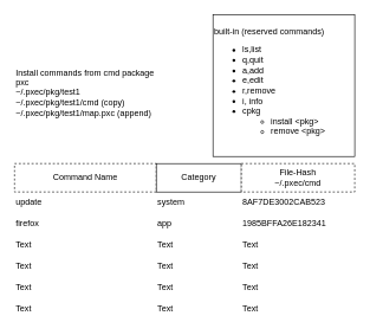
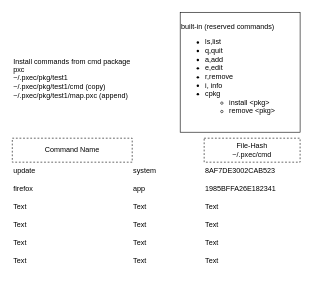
  <mxCell id="0" />
  <mxCell id="1" parent="0" />
  <mxCell id="2" value="Command Name" style="rounded=0;whiteSpace=wrap;html=1;dashed=1;" vertex="1" parent="1"><mxGeometry x="20" y="230" width="200" height="40" as="geometry" /></mxCell>
- <mxCell id="3" value="Category" style="rounded=0;whiteSpace=wrap;html=1;" vertex="1" parent="1"><mxGeometry x="220" y="230" width="120" height="40" as="geometry" /></mxCell>
  <mxCell id="4" value="File-Hash&lt;div&gt;~/.pxec/cmd&lt;/div&gt;" style="rounded=0;whiteSpace=wrap;html=1;dashed=1;" vertex="1" parent="1"><mxGeometry x="340" y="230" width="160" height="40" as="geometry" /></mxCell>
  <mxCell id="5" value="update" style="text;html=1;align=left;verticalAlign=middle;whiteSpace=wrap;rounded=0;" vertex="1" parent="1"><mxGeometry x="20" y="270" width="200" height="30" as="geometry" /></mxCell>
  <mxCell id="6" value="system" style="text;html=1;align=left;verticalAlign=middle;whiteSpace=wrap;rounded=0;" vertex="1" parent="1"><mxGeometry x="220" y="270" width="120" height="30" as="geometry" /></mxCell>
  <mxCell id="7" value="8AF7DE3002CAB523" style="text;html=1;align=left;verticalAlign=middle;whiteSpace=wrap;rounded=0;" vertex="1" parent="1"><mxGeometry x="340" y="270" width="160" height="30" as="geometry" /></mxCell>
  <mxCell id="8" value="firefox" style="text;html=1;align=left;verticalAlign=middle;whiteSpace=wrap;rounded=0;" vertex="1" parent="1"><mxGeometry x="20" y="300" width="200" height="30" as="geometry" /></mxCell>
  <mxCell id="9" value="app" style="text;html=1;align=left;verticalAlign=middle;whiteSpace=wrap;rounded=0;" vertex="1" parent="1"><mxGeometry x="220" y="300" width="120" height="30" as="geometry" /></mxCell>
  <mxCell id="10" value="1985BFFA26E182341" style="text;html=1;align=left;verticalAlign=middle;whiteSpace=wrap;rounded=0;" vertex="1" parent="1"><mxGeometry x="340" y="300" width="160" height="30" as="geometry" /></mxCell>
  <mxCell id="11" value="Text" style="text;html=1;align=left;verticalAlign=middle;whiteSpace=wrap;rounded=0;" vertex="1" parent="1"><mxGeometry x="20" y="330" width="200" height="30" as="geometry" /></mxCell>
  <mxCell id="12" value="Text" style="text;html=1;align=left;verticalAlign=middle;whiteSpace=wrap;rounded=0;" vertex="1" parent="1"><mxGeometry x="220" y="330" width="120" height="30" as="geometry" /></mxCell>
  <mxCell id="13" value="Text" style="text;html=1;align=left;verticalAlign=middle;whiteSpace=wrap;rounded=0;" vertex="1" parent="1"><mxGeometry x="340" y="330" width="160" height="30" as="geometry" /></mxCell>
  <mxCell id="14" value="Text" style="text;html=1;align=left;verticalAlign=middle;whiteSpace=wrap;rounded=0;" vertex="1" parent="1"><mxGeometry x="20" y="360" width="200" height="30" as="geometry" /></mxCell>
  <mxCell id="15" value="Text" style="text;html=1;align=left;verticalAlign=middle;whiteSpace=wrap;rounded=0;" vertex="1" parent="1"><mxGeometry x="220" y="360" width="120" height="30" as="geometry" /></mxCell>
  <mxCell id="16" value="Text" style="text;html=1;align=left;verticalAlign=middle;whiteSpace=wrap;rounded=0;" vertex="1" parent="1"><mxGeometry x="340" y="360" width="160" height="30" as="geometry" /></mxCell>
  <mxCell id="17" value="Text" style="text;html=1;align=left;verticalAlign=middle;whiteSpace=wrap;rounded=0;" vertex="1" parent="1"><mxGeometry x="20" y="390" width="200" height="30" as="geometry" /></mxCell>
  <mxCell id="18" value="Text" style="text;html=1;align=left;verticalAlign=middle;whiteSpace=wrap;rounded=0;" vertex="1" parent="1"><mxGeometry x="220" y="390" width="120" height="30" as="geometry" /></mxCell>
  <mxCell id="19" value="Text" style="text;html=1;align=left;verticalAlign=middle;whiteSpace=wrap;rounded=0;" vertex="1" parent="1"><mxGeometry x="340" y="390" width="160" height="30" as="geometry" /></mxCell>
  <mxCell id="20" value="Text" style="text;html=1;align=left;verticalAlign=middle;whiteSpace=wrap;rounded=0;" vertex="1" parent="1"><mxGeometry x="20" y="420" width="200" height="30" as="geometry" /></mxCell>
  <mxCell id="21" value="Text" style="text;html=1;align=left;verticalAlign=middle;whiteSpace=wrap;rounded=0;" vertex="1" parent="1"><mxGeometry x="220" y="420" width="120" height="30" as="geometry" /></mxCell>
  <mxCell id="22" value="Text" style="text;html=1;align=left;verticalAlign=middle;whiteSpace=wrap;rounded=0;" vertex="1" parent="1"><mxGeometry x="340" y="420" width="160" height="30" as="geometry" /></mxCell>
  <mxCell id="23" value="Install commands from cmd package&lt;div&gt;&lt;span style=&quot;background-color: initial;&quot;&gt;pxc&lt;/span&gt;&lt;br&gt;&lt;/div&gt;&lt;div&gt;&lt;span style=&quot;background-color: initial;&quot;&gt;~/.pxec/pkg/test1&lt;/span&gt;&lt;/div&gt;&lt;div&gt;~/.pxec/pkg/test1/cmd (copy)&lt;span style=&quot;background-color: initial;&quot;&gt;&lt;br&gt;&lt;/span&gt;&lt;/div&gt;&lt;div&gt;~/.pxec/pkg/test1/map.pxc (append)&lt;br&gt;&lt;/div&gt;" style="text;html=1;align=left;verticalAlign=middle;whiteSpace=wrap;rounded=0;" vertex="1" parent="1"><mxGeometry x="20" y="70" width="200" height="120" as="geometry" /></mxCell>
  <mxCell id="24" value="built-in (reserved commands)&lt;div&gt;&lt;ul&gt;&lt;li&gt;ls,list&lt;/li&gt;&lt;li&gt;q,quit&lt;/li&gt;&lt;li&gt;a,add&lt;/li&gt;&lt;li&gt;e,edit&lt;/li&gt;&lt;li&gt;r,remove&lt;/li&gt;&lt;li&gt;i, info&lt;/li&gt;&lt;li&gt;cpkg&lt;/li&gt;&lt;ul&gt;&lt;li&gt;install &amp;lt;pkg&amp;gt;&lt;/li&gt;&lt;li&gt;remove &amp;lt;pkg&amp;gt;&lt;/li&gt;&lt;/ul&gt;&lt;/ul&gt;&lt;/div&gt;" style="rounded=0;whiteSpace=wrap;html=1;align=left;" vertex="1" parent="1"><mxGeometry x="300" y="20" width="200" height="200" as="geometry" /></mxCell>
